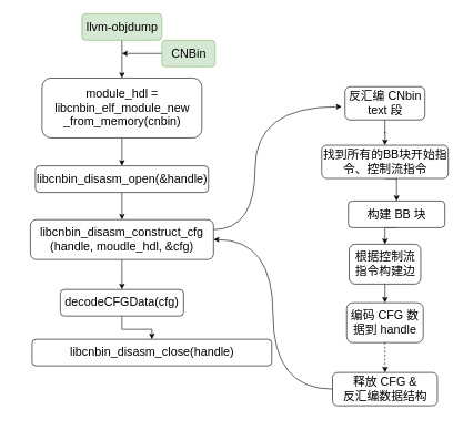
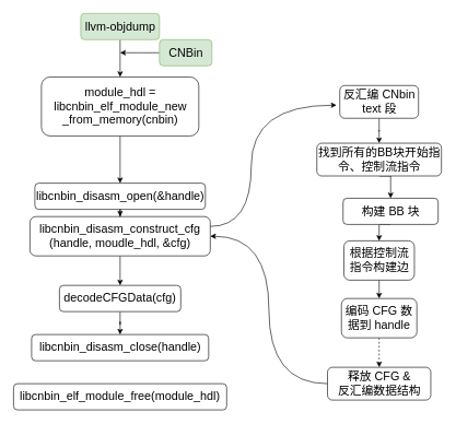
  <mxCell id="0" />
  <mxCell id="1" parent="0" />
  <mxCell id="2" value="" style="edgeStyle=orthogonalEdgeStyle;rounded=0;orthogonalLoop=1;jettySize=auto;html=1;" edge="1" parent="1" source="3" target="6"><mxGeometry relative="1" as="geometry" /></mxCell>
  <mxCell id="3" value="&lt;font style=&quot;font-size: 18px;&quot;&gt;反汇编 CNbin text 段&lt;/font&gt;" style="rounded=1;whiteSpace=wrap;html=1;" parent="1" vertex="1"><mxGeometry x="517.5" y="130" width="120" height="50" as="geometry" /></mxCell>
  <mxCell id="4" style="edgeStyle=orthogonalEdgeStyle;rounded=0;orthogonalLoop=1;jettySize=auto;html=1;exitX=0.5;exitY=1;exitDx=0;exitDy=0;entryX=0.5;entryY=0;entryDx=0;entryDy=0;" parent="1" source="6" target="8" edge="1"><mxGeometry relative="1" as="geometry" /></mxCell>
  <mxCell id="5" value="&lt;span style=&quot;font-size: 14px;&quot;&gt;&lt;br&gt;&lt;/span&gt;" style="edgeLabel;html=1;align=center;verticalAlign=middle;resizable=0;points=[];" parent="4" vertex="1" connectable="0"><mxGeometry x="0.04" y="2" relative="1" as="geometry"><mxPoint as="offset" /></mxGeometry></mxCell>
  <mxCell id="6" value="&lt;font style=&quot;font-size: 18px;&quot;&gt;找到所有的BB块开始指令、控制流指令&lt;/font&gt;" style="rounded=1;whiteSpace=wrap;html=1;" parent="1" vertex="1"><mxGeometry x="482.5" y="218" width="190" height="50" as="geometry" /></mxCell>
  <mxCell id="7" style="edgeStyle=orthogonalEdgeStyle;rounded=0;orthogonalLoop=1;jettySize=auto;html=1;exitX=0.5;exitY=1;exitDx=0;exitDy=0;entryX=0.5;entryY=0;entryDx=0;entryDy=0;" edge="1" parent="1" source="8" target="24"><mxGeometry relative="1" as="geometry" /></mxCell>
  <mxCell id="8" value="&lt;font style=&quot;font-size: 18px;&quot;&gt;构建 BB 块&lt;/font&gt;" style="rounded=1;whiteSpace=wrap;html=1;" parent="1" vertex="1"><mxGeometry x="522.5" y="302" width="145" height="40" as="geometry" /></mxCell>
  <mxCell id="9" value="" style="edgeStyle=orthogonalEdgeStyle;rounded=0;orthogonalLoop=1;jettySize=auto;html=1;" edge="1" parent="1" source="10" target="26"><mxGeometry relative="1" as="geometry" /></mxCell>
  <mxCell id="10" value="&lt;font style=&quot;font-size: 18px;&quot;&gt;llvm-objdump&lt;/font&gt;" style="rounded=1;whiteSpace=wrap;html=1;fontSize=12;glass=0;strokeWidth=1;shadow=0;fillColor=#d5e8d4;strokeColor=#82b366;" vertex="1" parent="1"><mxGeometry x="122.5" y="20" width="120" height="40" as="geometry" /></mxCell>
  <mxCell id="11" value="" style="edgeStyle=orthogonalEdgeStyle;rounded=0;orthogonalLoop=1;jettySize=auto;html=1;" edge="1" parent="1" source="12" target="17"><mxGeometry relative="1" as="geometry" /></mxCell>
- <mxCell id="12" value="&lt;font style=&quot;font-size: 18px;&quot;&gt;libcnbin_disasm_open(&amp;amp;handle)&lt;/font&gt;" style="rounded=1;whiteSpace=wrap;html=1;fontSize=12;glass=0;strokeWidth=1;shadow=0;" vertex="1" parent="1"><mxGeometry x="52.5" y="249" width="260" height="40" as="geometry" /></mxCell>
+ <mxCell id="12" value="&lt;font style=&quot;font-size: 18px;&quot;&gt;libcnbin_disasm_open(&amp;amp;handle)&lt;/font&gt;" style="rounded=1;whiteSpace=wrap;html=1;fontSize=12;glass=0;strokeWidth=1;shadow=0;" vertex="1" parent="1"><mxGeometry x="52.5" y="279" width="260" height="40" as="geometry" /></mxCell>
  <mxCell id="13" style="edgeStyle=orthogonalEdgeStyle;rounded=0;orthogonalLoop=1;jettySize=auto;html=1;exitX=0;exitY=0.5;exitDx=0;exitDy=0;" edge="1" parent="1" source="14"><mxGeometry relative="1" as="geometry"><mxPoint x="182.5" y="80" as="targetPoint" /></mxGeometry></mxCell>
  <mxCell id="14" value="&lt;font style=&quot;font-size: 18px;&quot;&gt;CNBin&lt;/font&gt;" style="rounded=1;whiteSpace=wrap;html=1;fontSize=12;glass=0;strokeWidth=1;shadow=0;fillColor=#d5e8d4;strokeColor=#82b366;" vertex="1" parent="1"><mxGeometry x="242.5" y="60" width="80" height="40" as="geometry" /></mxCell>
  <mxCell id="15" value="" style="edgeStyle=orthogonalEdgeStyle;rounded=0;orthogonalLoop=1;jettySize=auto;html=1;" edge="1" parent="1" source="17" target="28"><mxGeometry relative="1" as="geometry" /></mxCell>
  <mxCell id="16" style="edgeStyle=orthogonalEdgeStyle;rounded=0;orthogonalLoop=1;jettySize=auto;html=1;exitX=1;exitY=0.25;exitDx=0;exitDy=0;curved=1;" edge="1" parent="1" source="17"><mxGeometry relative="1" as="geometry"><mxPoint x="512.5" y="160" as="targetPoint" /><Array as="points"><mxPoint x="382.5" y="345" /><mxPoint x="382.5" y="160" /></Array></mxGeometry></mxCell>
  <mxCell id="17" value="&lt;font style=&quot;font-size: 18px;&quot;&gt;libcnbin_disasm_construct_cfg&lt;br&gt;(handle, moudle_hdl, &amp;amp;cfg)&lt;/font&gt;" style="rounded=1;whiteSpace=wrap;html=1;fontSize=12;glass=0;strokeWidth=1;shadow=0;" vertex="1" parent="1"><mxGeometry x="45" y="330" width="275" height="60" as="geometry" /></mxCell>
- <mxCell id="18" value="&lt;font style=&quot;font-size: 18px;&quot;&gt;libcnbin_disasm_close(handle)&lt;/font&gt;" style="rounded=1;whiteSpace=wrap;html=1;fontSize=12;glass=0;strokeWidth=1;shadow=0;" vertex="1" parent="1"><mxGeometry x="47.5" y="510" width="360" height="40" as="geometry" /></mxCell>
+ <mxCell id="18" value="&lt;font style=&quot;font-size: 18px;&quot;&gt;libcnbin_disasm_close(handle)&lt;/font&gt;" style="rounded=1;whiteSpace=wrap;html=1;fontSize=12;glass=0;strokeWidth=1;shadow=0;" vertex="1" parent="1"><mxGeometry x="47.5" y="510" width="270" height="40" as="geometry" /></mxCell>
  <mxCell id="19" value="" style="edgeStyle=orthogonalEdgeStyle;rounded=0;orthogonalLoop=1;jettySize=auto;html=1;dashed=1;" edge="1" parent="1" source="20" target="22"><mxGeometry relative="1" as="geometry" /></mxCell>
  <mxCell id="20" value="&lt;font style=&quot;font-size: 18px;&quot;&gt;编码 CFG 数据到 handle&lt;/font&gt;" style="rounded=1;whiteSpace=wrap;html=1;" vertex="1" parent="1"><mxGeometry x="520" y="455" width="115" height="60" as="geometry" /></mxCell>
  <mxCell id="21" style="edgeStyle=orthogonalEdgeStyle;rounded=0;orthogonalLoop=1;jettySize=auto;html=1;exitX=0;exitY=0.5;exitDx=0;exitDy=0;curved=1;entryX=1;entryY=0.5;entryDx=0;entryDy=0;" edge="1" parent="1" source="22" target="17"><mxGeometry relative="1" as="geometry"><mxPoint x="352.5" y="370" as="targetPoint" /></mxGeometry></mxCell>
  <mxCell id="22" value="&lt;font style=&quot;font-size: 18px;&quot;&gt;释放 CFG &amp;amp; &lt;br&gt;反汇编数据结构&lt;/font&gt;" style="rounded=1;whiteSpace=wrap;html=1;" vertex="1" parent="1"><mxGeometry x="498.75" y="560" width="157.5" height="50" as="geometry" /></mxCell>
  <mxCell id="23" style="edgeStyle=orthogonalEdgeStyle;rounded=0;orthogonalLoop=1;jettySize=auto;html=1;exitX=0.5;exitY=1;exitDx=0;exitDy=0;entryX=0.5;entryY=0;entryDx=0;entryDy=0;" edge="1" parent="1" source="24" target="20"><mxGeometry relative="1" as="geometry" /></mxCell>
  <mxCell id="24" value="&lt;font style=&quot;font-size: 18px;&quot;&gt;根据控制流指令构建边&lt;/font&gt;" style="rounded=1;whiteSpace=wrap;html=1;" vertex="1" parent="1"><mxGeometry x="523.75" y="367" width="107.5" height="60" as="geometry" /></mxCell>
  <mxCell id="25" value="" style="edgeStyle=orthogonalEdgeStyle;rounded=0;orthogonalLoop=1;jettySize=auto;html=1;" edge="1" parent="1" source="26" target="12"><mxGeometry relative="1" as="geometry" /></mxCell>
  <mxCell id="26" value="&lt;font style=&quot;font-size: 18px;&quot;&gt;module_hdl = libcnbin_elf_module_new&lt;br&gt;_from_memory(cnbin)&lt;/font&gt;" style="rounded=1;whiteSpace=wrap;html=1;fontSize=12;glass=0;strokeWidth=1;shadow=0;" vertex="1" parent="1"><mxGeometry x="62.5" y="117" width="240" height="90" as="geometry" /></mxCell>
  <mxCell id="27" value="" style="edgeStyle=orthogonalEdgeStyle;rounded=0;orthogonalLoop=1;jettySize=auto;html=1;" edge="1" parent="1" source="28" target="18"><mxGeometry relative="1" as="geometry" /></mxCell>
  <mxCell id="28" value="&lt;font style=&quot;font-size: 18px;&quot;&gt;decodeCFGData(cfg)&lt;/font&gt;" style="rounded=1;whiteSpace=wrap;html=1;fontSize=12;glass=0;strokeWidth=1;shadow=0;" vertex="1" parent="1"><mxGeometry x="90" y="435" width="185" height="40" as="geometry" /></mxCell>
+ <mxCell id="29" value="&lt;font style=&quot;font-size: 18px;&quot;&gt;libcnbin_elf_module_free(module_hdl)&lt;/font&gt;" style="rounded=1;whiteSpace=wrap;html=1;fontSize=12;glass=0;strokeWidth=1;shadow=0;" vertex="1" parent="1"><mxGeometry x="20" y="585" width="325" height="40" as="geometry" /></mxCell>
